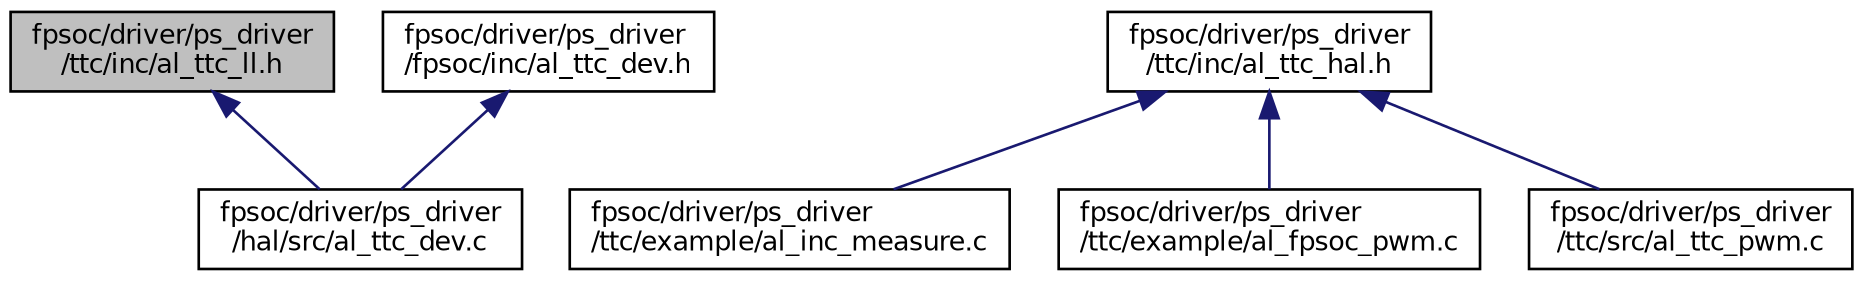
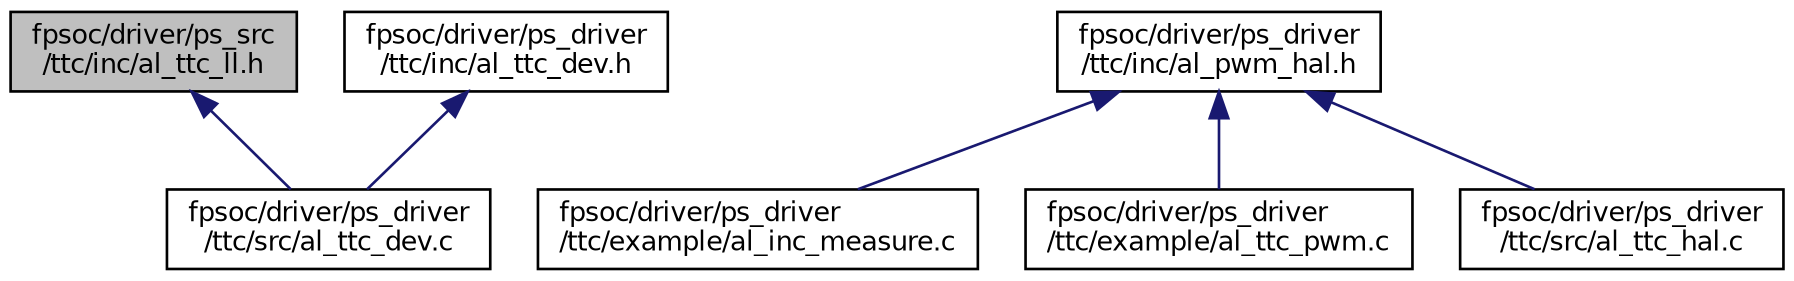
  digraph {
    node [color=black fillcolor=white fontname=Helvetica fontsize=10 shape=record style=filled]
    edge [color=midnightblue dir=back fontname=Helvetica fontsize=10 labelfontname=Helvetica labelfontsize=10 style=solid]
-   n1 [fillcolor=grey75 fontcolor=black height=0.2 label="fpsoc/driver/ps_driver\l/ttc/inc/al_ttc_ll.h" width=0.4]
-   n2 [height=0.2 label="fpsoc/driver/ps_driver\l/hal/src/al_ttc_dev.c" width=0.4]
-   n3 [height=0.2 label="fpsoc/driver/ps_driver\l/fpsoc/inc/al_ttc_dev.h" width=0.4]
-   n4 [height=0.2 label="fpsoc/driver/ps_driver\l/ttc/inc/al_ttc_hal.h" width=0.4]
+   n1 [fillcolor=grey75 fontcolor=black height=0.2 label="fpsoc/driver/ps_src\l/ttc/inc/al_ttc_ll.h" width=0.4]
+   n2 [height=0.2 label="fpsoc/driver/ps_driver\l/ttc/src/al_ttc_dev.c" width=0.4]
+   n3 [height=0.2 label="fpsoc/driver/ps_driver\l/ttc/inc/al_ttc_dev.h" width=0.4]
+   n4 [height=0.2 label="fpsoc/driver/ps_driver\l/ttc/inc/al_pwm_hal.h" width=0.4]
    n5 [height=0.2 label="fpsoc/driver/ps_driver\l/ttc/example/al_inc_measure.c" width=0.4]
-   n6 [height=0.2 label="fpsoc/driver/ps_driver\l/ttc/example/al_fpsoc_pwm.c" width=0.4]
-   n7 [height=0.2 label="fpsoc/driver/ps_driver\l/ttc/src/al_ttc_pwm.c" width=0.4]
+   n6 [height=0.2 label="fpsoc/driver/ps_driver\l/ttc/example/al_ttc_pwm.c" width=0.4]
+   n7 [height=0.2 label="fpsoc/driver/ps_driver\l/ttc/src/al_ttc_hal.c" width=0.4]
    n1 -> n2
    n3 -> n2
    n4 -> n5
    n4 -> n6
    n4 -> n7
  }
